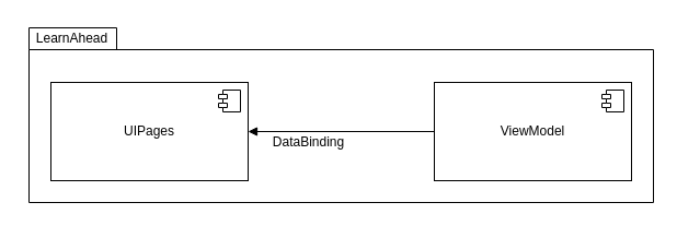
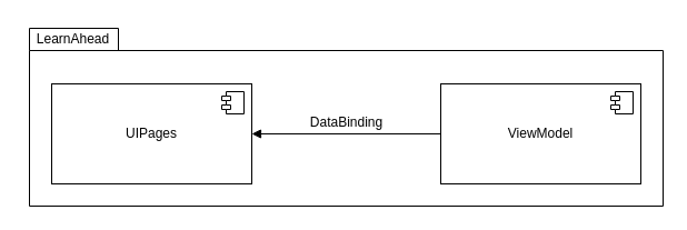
  <mxCell id="0" />
  <mxCell id="1" parent="0" />
  <mxCell id="2" value="" style="shape=folder;fontStyle=1;spacingTop=10;tabWidth=80;tabHeight=20;tabPosition=left;html=1;whiteSpace=wrap;" vertex="1" parent="1"><mxGeometry x="26" y="25" width="570" height="160" as="geometry" /></mxCell>
  <mxCell id="3" value="LearnAhead" style="text;html=1;align=center;verticalAlign=middle;resizable=0;points=[];autosize=1;strokeColor=none;fillColor=none;" vertex="1" parent="1"><mxGeometry x="20" y="20" width="90" height="30" as="geometry" /></mxCell>
  <mxCell id="4" value="UIPages" style="html=1;dropTarget=0;whiteSpace=wrap;" vertex="1" parent="1"><mxGeometry x="46" y="75" width="180" height="90" as="geometry" /></mxCell>
  <mxCell id="5" value="" style="shape=module;jettyWidth=8;jettyHeight=4;" vertex="1" parent="4"><mxGeometry x="1" width="20" height="20" relative="1" as="geometry"><mxPoint x="-27" y="7" as="offset" /></mxGeometry></mxCell>
  <mxCell id="6" value="ViewModel" style="html=1;dropTarget=0;whiteSpace=wrap;" vertex="1" parent="1"><mxGeometry x="396" y="75" width="180" height="90" as="geometry" /></mxCell>
  <mxCell id="7" value="" style="shape=module;jettyWidth=8;jettyHeight=4;" vertex="1" parent="6"><mxGeometry x="1" width="20" height="20" relative="1" as="geometry"><mxPoint x="-27" y="7" as="offset" /></mxGeometry></mxCell>
  <mxCell id="8" value="" style="endArrow=none;startArrow=block;endFill=1;startFill=1;html=1;rounded=0;exitX=1;exitY=0.5;exitDx=0;exitDy=0;entryX=0;entryY=0.5;entryDx=0;entryDy=0;" edge="1" parent="1" source="4" target="6"><mxGeometry width="160" relative="1" as="geometry"><mxPoint x="266" y="235" as="sourcePoint" /><mxPoint x="426" y="235" as="targetPoint" /></mxGeometry></mxCell>
- <mxCell id="9" value="DataBinding" style="text;html=1;align=center;verticalAlign=middle;resizable=0;points=[];autosize=1;strokeColor=none;fillColor=none;" vertex="1" parent="1"><mxGeometry x="236" y="115" width="90" height="30" as="geometry" /></mxCell>
+ <mxCell id="9" value="DataBinding" style="text;html=1;align=center;verticalAlign=middle;resizable=0;points=[];autosize=1;strokeColor=none;fillColor=none;" vertex="1" parent="1"><mxGeometry x="266" y="95" width="90" height="30" as="geometry" /></mxCell>
